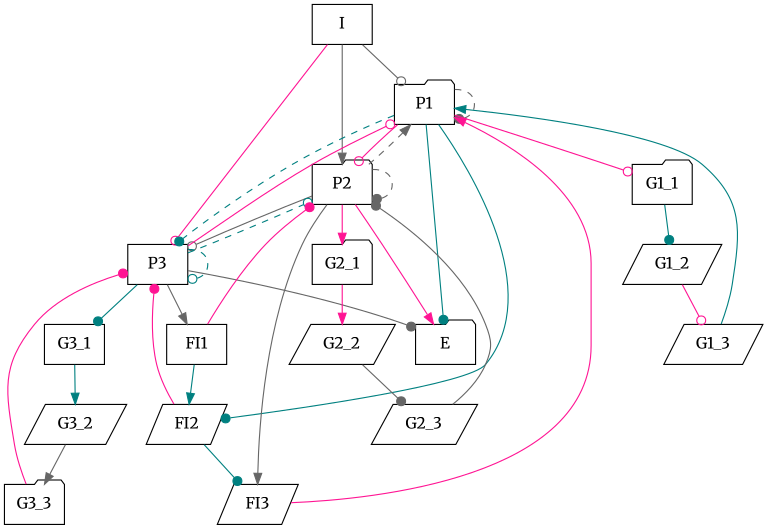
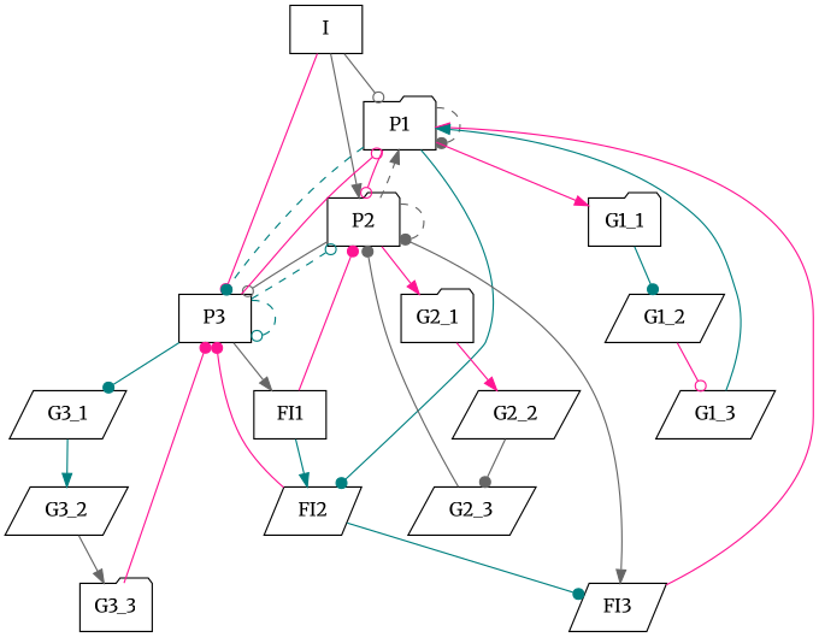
  digraph {
    fontname=Merriweather
    splines=true
    node [fontname=Merriweather shape=parallelogram]
    edge [arrowhead=dot color=gray40 fontname=Merriweather]
    I [shape=box]
    P1 [shape=folder]
    P2 [shape=folder]
    P3 [shape=box]
-   E [shape=folder]
    G1_1 [shape=folder]
    FI2
    G2_1 [shape=folder]
    FI3
-   G3_1 [shape=box]
+   G3_1
    FI1 [shape=box]
    G1_2
    G2_2
    G3_2
    G1_3
    G2_3
    G3_3 [shape=folder]
    I -> P1 [arrowhead=odot]
    I -> P2 [arrowhead=normal]
    I -> P3 [arrowhead=odot color=deeppink]
    P1 -> P1 [style=dashed]
    P1 -> P2 [arrowhead=odot color=deeppink]
    P1 -> P3 [color=teal style=dashed]
-   P1 -> E [color=teal]
-   P1 -> G1_1 [arrowhead=odot color=deeppink]
+   P1 -> G1_1 [arrowhead=normal color=deeppink]
    P1 -> FI2 [color=teal]
    P2 -> P1 [arrowhead=normal style=dashed]
    P2 -> P2 [style=dashed]
    P2 -> P3 [arrowhead=odot]
-   P2 -> E [arrowhead=normal color=deeppink]
    P2 -> G2_1 [arrowhead=normal color=deeppink]
    P2 -> FI3 [arrowhead=normal]
    P3 -> P1 [arrowhead=odot color=deeppink]
    P3 -> P2 [arrowhead=odot color=teal style=dashed]
    P3 -> P3 [arrowhead=odot color=teal style=dashed]
-   P3 -> E
    P3 -> G3_1 [color=teal]
    P3 -> FI1 [arrowhead=normal]
    G1_1 -> G1_2 [color=teal]
    FI2 -> P3 [color=deeppink]
    FI2 -> FI3 [color=teal]
    G2_1 -> G2_2 [arrowhead=normal color=deeppink]
    FI3 -> P1 [arrowhead=normal color=deeppink]
    G3_1 -> G3_2 [arrowhead=normal color=teal]
    FI1 -> P2 [color=deeppink]
    FI1 -> FI2 [arrowhead=normal color=teal]
    G1_2 -> G1_3 [arrowhead=odot color=deeppink]
    G2_2 -> G2_3
    G3_2 -> G3_3 [arrowhead=normal]
    G1_3 -> P1 [arrowhead=normal color=teal]
    G2_3 -> P2
    G3_3 -> P3 [color=deeppink]
  }
